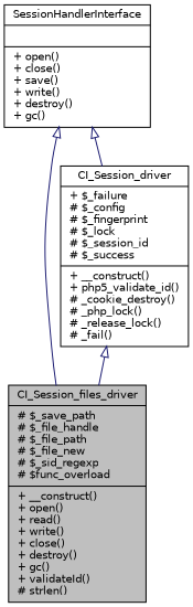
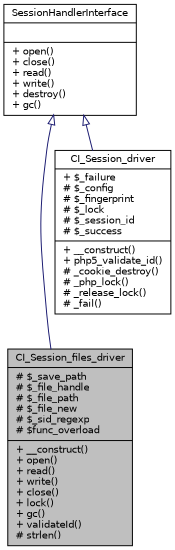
  digraph {
    node [color=black fillcolor=white fontname=Helvetica fontsize=10 shape=record style=filled]
    edge [arrowtail=onormal color=midnightblue dir=back fontname=Helvetica fontsize=10 labelfontname=Helvetica labelfontsize=10 style=solid]
-   n1 [fillcolor=grey75 fontcolor=black height=0.2 label="{CI_Session_files_driver\n|# $_save_path\l# $_file_handle\l# $_file_path\l# $_file_new\l# $_sid_regexp\l# $func_overload\l|+ __construct()\l+ open()\l+ read()\l+ write()\l+ close()\l+ destroy()\l+ gc()\l+ validateId()\l# strlen()\l}" width=0.4]
+   n1 [fillcolor=grey75 fontcolor=black height=0.2 label="{CI_Session_files_driver\n|# $_save_path\l# $_file_handle\l# $_file_path\l# $_file_new\l# $_sid_regexp\l# $func_overload\l|+ __construct()\l+ open()\l+ read()\l+ write()\l+ close()\l+ lock()\l+ gc()\l+ validateId()\l# strlen()\l}" width=0.4]
    n2 [height=0.2 label="{CI_Session_driver\n|+ $_failure\l# $_config\l# $_fingerprint\l# $_lock\l# $_session_id\l# $_success\l|+ __construct()\l+ php5_validate_id()\l# _cookie_destroy()\l# _php_lock()\l# _release_lock()\l# _fail()\l}" width=0.4]
-   n3 [height=0.2 label="{SessionHandlerInterface\n||+ open()\l+ close()\l+ save()\l+ write()\l+ destroy()\l+ gc()\l}" width=0.4]
-   n2 -> n1
+   n3 [height=0.2 label="{SessionHandlerInterface\n||+ open()\l+ close()\l+ read()\l+ write()\l+ destroy()\l+ gc()\l}" width=0.4]
    n3 -> n1
    n3 -> n2
  }
